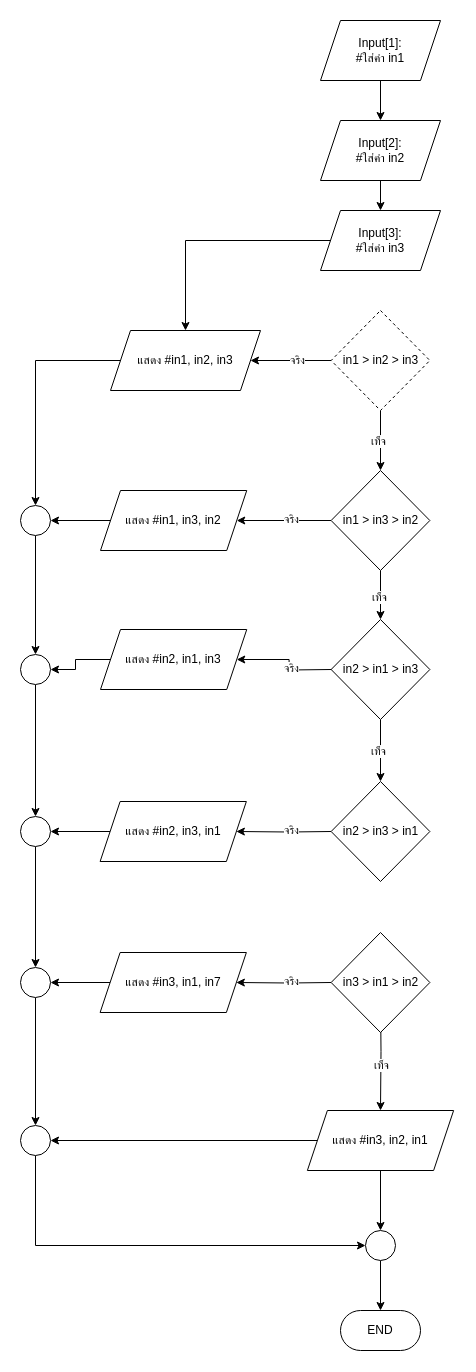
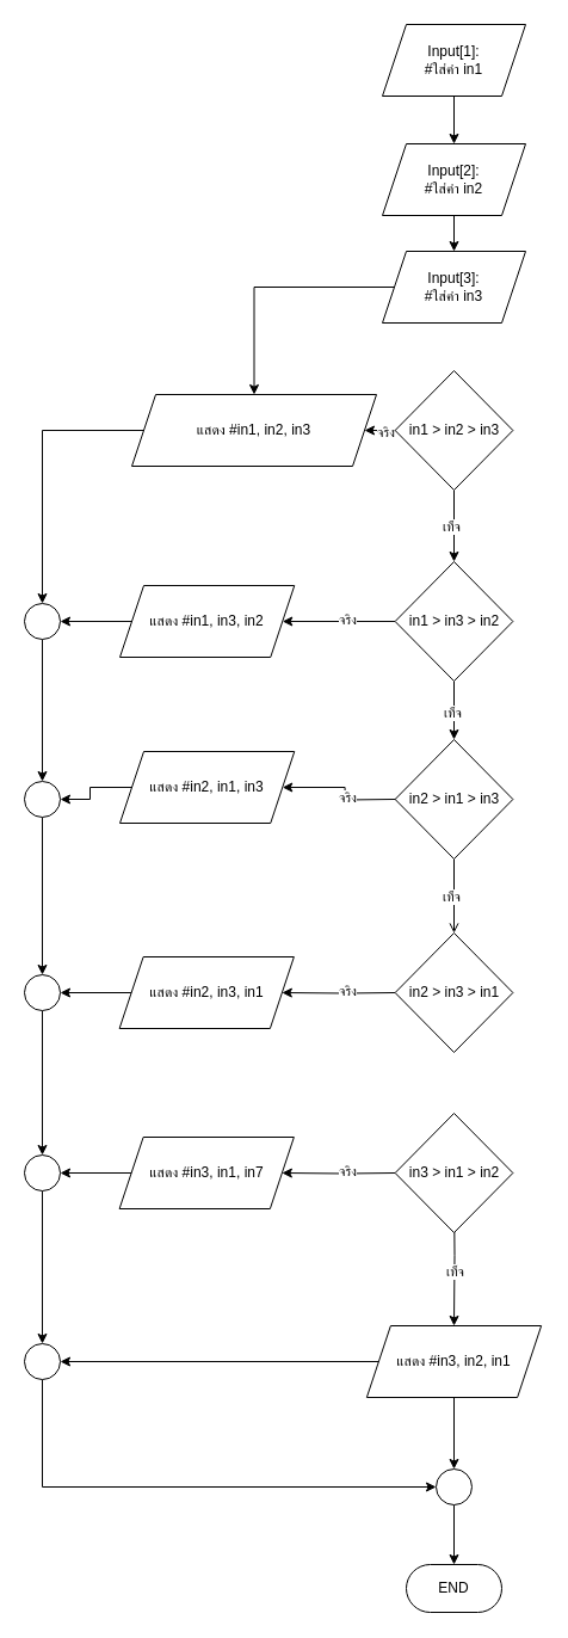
  <mxCell id="0" />
  <mxCell id="1" parent="0" />
  <mxCell id="2" style="edgeStyle=orthogonalEdgeStyle;rounded=0;orthogonalLoop=1;jettySize=auto;html=1;exitX=0.5;exitY=1;exitDx=0;exitDy=0;" parent="1" edge="1"><mxGeometry relative="1" as="geometry"><mxPoint x="380" y="160" as="sourcePoint" /><mxPoint x="380" y="160" as="targetPoint" /></mxGeometry></mxCell>
  <mxCell id="3" value="" style="edgeStyle=orthogonalEdgeStyle;rounded=0;orthogonalLoop=1;jettySize=auto;html=1;" parent="1" source="4" target="6" edge="1"><mxGeometry relative="1" as="geometry" /></mxCell>
  <mxCell id="4" value="Input[1]:&lt;div&gt;#ใส่ค่า in1&lt;/div&gt;" style="shape=parallelogram;perimeter=parallelogramPerimeter;whiteSpace=wrap;html=1;fixedSize=1;" parent="1" vertex="1"><mxGeometry x="320" y="20" width="120" height="60" as="geometry" /></mxCell>
  <mxCell id="5" value="" style="edgeStyle=orthogonalEdgeStyle;rounded=0;orthogonalLoop=1;jettySize=auto;html=1;" parent="1" source="6" target="8" edge="1"><mxGeometry relative="1" as="geometry" /></mxCell>
  <mxCell id="6" value="Input[2]:&lt;div&gt;#ใส่ค่า in2&lt;/div&gt;" style="shape=parallelogram;perimeter=parallelogramPerimeter;whiteSpace=wrap;html=1;fixedSize=1;" parent="1" vertex="1"><mxGeometry x="320" y="120" width="120" height="60" as="geometry" /></mxCell>
  <mxCell id="7" value="" style="edgeStyle=orthogonalEdgeStyle;rounded=0;orthogonalLoop=1;jettySize=auto;html=1;" parent="1" source="8" target="15" edge="1"><mxGeometry relative="1" as="geometry" /></mxCell>
  <mxCell id="8" value="Input[3]:&lt;div&gt;#ใส่ค่า in3&lt;/div&gt;" style="shape=parallelogram;perimeter=parallelogramPerimeter;whiteSpace=wrap;html=1;fixedSize=1;" parent="1" vertex="1"><mxGeometry x="320" y="210" width="120" height="60" as="geometry" /></mxCell>
  <mxCell id="9" value="" style="edgeStyle=orthogonalEdgeStyle;rounded=0;orthogonalLoop=1;jettySize=auto;html=1;" parent="1" source="13" target="20" edge="1"><mxGeometry relative="1" as="geometry" /></mxCell>
  <mxCell id="10" value="เท็จ" style="edgeLabel;html=1;align=center;verticalAlign=middle;resizable=0;points=[];" parent="9" vertex="1" connectable="0"><mxGeometry x="0.011" y="-3" relative="1" as="geometry"><mxPoint as="offset" /></mxGeometry></mxCell>
  <mxCell id="11" value="" style="edgeStyle=orthogonalEdgeStyle;rounded=0;orthogonalLoop=1;jettySize=auto;html=1;" parent="1" source="13" target="15" edge="1"><mxGeometry relative="1" as="geometry" /></mxCell>
  <mxCell id="12" value="จริง" style="edgeLabel;html=1;align=center;verticalAlign=middle;resizable=0;points=[];" parent="11" vertex="1" connectable="0"><mxGeometry x="-0.145" y="-1" relative="1" as="geometry"><mxPoint as="offset" /></mxGeometry></mxCell>
- <mxCell id="13" value="in1 &amp;gt; in2 &amp;gt; in3" style="rhombus;whiteSpace=wrap;html=1;dashed=1;" parent="1" vertex="1"><mxGeometry x="330.63" y="310" width="98.75" height="100" as="geometry" /></mxCell>
+ <mxCell id="13" value="in1 &amp;gt; in2 &amp;gt; in3" style="rhombus;whiteSpace=wrap;html=1;" parent="1" vertex="1"><mxGeometry x="330.63" y="310" width="98.75" height="100" as="geometry" /></mxCell>
  <mxCell id="14" value="" style="edgeStyle=orthogonalEdgeStyle;rounded=0;orthogonalLoop=1;jettySize=auto;html=1;" parent="1" source="15" target="49" edge="1"><mxGeometry relative="1" as="geometry" /></mxCell>
- <mxCell id="15" value="แสดง #in1, in2, in3" style="shape=parallelogram;perimeter=parallelogramPerimeter;whiteSpace=wrap;html=1;fixedSize=1;" parent="1" vertex="1"><mxGeometry x="110" y="330" width="150" height="60" as="geometry" /></mxCell>
+ <mxCell id="15" value="แสดง #in1, in2, in3" style="shape=parallelogram;perimeter=parallelogramPerimeter;whiteSpace=wrap;html=1;fixedSize=1;" parent="1" vertex="1"><mxGeometry x="110" y="330" width="205" height="60" as="geometry" /></mxCell>
  <mxCell id="16" value="" style="edgeStyle=orthogonalEdgeStyle;rounded=0;orthogonalLoop=1;jettySize=auto;html=1;" parent="1" source="20" target="22" edge="1"><mxGeometry relative="1" as="geometry" /></mxCell>
  <mxCell id="17" value="จริง" style="edgeLabel;html=1;align=center;verticalAlign=middle;resizable=0;points=[];" parent="16" vertex="1" connectable="0"><mxGeometry x="-0.16" y="-2" relative="1" as="geometry"><mxPoint as="offset" /></mxGeometry></mxCell>
  <mxCell id="18" value="" style="edgeStyle=orthogonalEdgeStyle;rounded=0;orthogonalLoop=1;jettySize=auto;html=1;" parent="1" source="20" target="25" edge="1"><mxGeometry relative="1" as="geometry" /></mxCell>
  <mxCell id="19" value="เท็จ" style="edgeLabel;html=1;align=center;verticalAlign=middle;resizable=0;points=[];" parent="18" vertex="1" connectable="0"><mxGeometry x="0.067" y="-1" relative="1" as="geometry"><mxPoint as="offset" /></mxGeometry></mxCell>
  <mxCell id="20" value="in1 &amp;gt; in3 &amp;gt; in2" style="rhombus;whiteSpace=wrap;html=1;" parent="1" vertex="1"><mxGeometry x="330.62" y="470" width="98.75" height="100" as="geometry" /></mxCell>
  <mxCell id="21" value="" style="edgeStyle=orthogonalEdgeStyle;rounded=0;orthogonalLoop=1;jettySize=auto;html=1;" parent="1" source="22" target="49" edge="1"><mxGeometry relative="1" as="geometry" /></mxCell>
  <mxCell id="22" value="แสดง #&lt;span style=&quot;background-color: initial;&quot;&gt;in1, in3, in2&lt;/span&gt;" style="shape=parallelogram;perimeter=parallelogramPerimeter;whiteSpace=wrap;html=1;fixedSize=1;" parent="1" vertex="1"><mxGeometry x="100" y="490" width="146.24" height="60" as="geometry" /></mxCell>
- <mxCell id="23" value="" style="edgeStyle=orthogonalEdgeStyle;rounded=0;orthogonalLoop=1;jettySize=auto;html=1;entryX=0.5;entryY=0;entryDx=0;entryDy=0;" parent="1" source="25" target="26" edge="1"><mxGeometry relative="1" as="geometry"><mxPoint x="380" y="780" as="targetPoint" /></mxGeometry></mxCell>
+ <mxCell id="23" value="" style="edgeStyle=orthogonalEdgeStyle;rounded=0;orthogonalLoop=1;jettySize=auto;html=1;entryX=0.5;entryY=0;entryDx=0;entryDy=0;endArrow=open;" parent="1" source="25" target="26" edge="1"><mxGeometry relative="1" as="geometry"><mxPoint x="380" y="780" as="targetPoint" /></mxGeometry></mxCell>
  <mxCell id="24" value="เท็จ" style="edgeLabel;html=1;align=center;verticalAlign=middle;resizable=0;points=[];" parent="23" vertex="1" connectable="0"><mxGeometry x="0.011" y="-3" relative="1" as="geometry"><mxPoint as="offset" /></mxGeometry></mxCell>
  <mxCell id="25" value="&lt;div&gt;&lt;span style=&quot;background-color: initial;&quot;&gt;in2 &amp;gt; in1 &amp;gt; in3&lt;/span&gt;&lt;br&gt;&lt;/div&gt;" style="rhombus;whiteSpace=wrap;html=1;" parent="1" vertex="1"><mxGeometry x="330.63" y="619" width="98.75" height="100" as="geometry" /></mxCell>
  <mxCell id="26" value="&lt;div&gt;&lt;span style=&quot;background-color: initial;&quot;&gt;in2 &amp;gt; in3 &amp;gt; in1&lt;/span&gt;&lt;br&gt;&lt;/div&gt;" style="rhombus;whiteSpace=wrap;html=1;" parent="1" vertex="1"><mxGeometry x="330.63" y="781" width="98.75" height="100" as="geometry" /></mxCell>
  <mxCell id="27" value="" style="edgeStyle=orthogonalEdgeStyle;rounded=0;orthogonalLoop=1;jettySize=auto;html=1;entryX=0.5;entryY=0;entryDx=0;entryDy=0;" parent="1" target="44" edge="1"><mxGeometry relative="1" as="geometry"><mxPoint x="380" y="1099" as="targetPoint" /><mxPoint x="380" y="990.995" as="sourcePoint" /></mxGeometry></mxCell>
  <mxCell id="28" value="เท็จ" style="edgeLabel;html=1;align=center;verticalAlign=middle;resizable=0;points=[];" parent="27" vertex="1" connectable="0"><mxGeometry x="0.011" y="-3" relative="1" as="geometry"><mxPoint y="16" as="offset" /></mxGeometry></mxCell>
  <mxCell id="29" value="in3 &amp;gt; in1 &amp;gt; in2" style="rhombus;whiteSpace=wrap;html=1;" parent="1" vertex="1"><mxGeometry x="330.63" y="932" width="98.75" height="100" as="geometry" /></mxCell>
  <mxCell id="30" value="" style="edgeStyle=orthogonalEdgeStyle;rounded=0;orthogonalLoop=1;jettySize=auto;html=1;" parent="1" target="33" edge="1"><mxGeometry relative="1" as="geometry"><mxPoint x="331" y="669" as="sourcePoint" /></mxGeometry></mxCell>
  <mxCell id="31" value="จริง" style="edgeLabel;html=1;align=center;verticalAlign=middle;resizable=0;points=[];" parent="30" vertex="1" connectable="0"><mxGeometry x="-0.16" y="-2" relative="1" as="geometry"><mxPoint as="offset" /></mxGeometry></mxCell>
  <mxCell id="32" value="" style="edgeStyle=orthogonalEdgeStyle;rounded=0;orthogonalLoop=1;jettySize=auto;html=1;" parent="1" source="33" target="51" edge="1"><mxGeometry relative="1" as="geometry" /></mxCell>
  <mxCell id="33" value="แสดง #in2, in1, in3" style="shape=parallelogram;perimeter=parallelogramPerimeter;whiteSpace=wrap;html=1;fixedSize=1;" parent="1" vertex="1"><mxGeometry x="100" y="629" width="146.24" height="60" as="geometry" /></mxCell>
  <mxCell id="34" value="" style="edgeStyle=orthogonalEdgeStyle;rounded=0;orthogonalLoop=1;jettySize=auto;html=1;" parent="1" target="37" edge="1"><mxGeometry relative="1" as="geometry"><mxPoint x="330.62" y="831" as="sourcePoint" /></mxGeometry></mxCell>
  <mxCell id="35" value="จริง" style="edgeLabel;html=1;align=center;verticalAlign=middle;resizable=0;points=[];" parent="34" vertex="1" connectable="0"><mxGeometry x="-0.16" y="-2" relative="1" as="geometry"><mxPoint as="offset" /></mxGeometry></mxCell>
  <mxCell id="36" value="" style="edgeStyle=orthogonalEdgeStyle;rounded=0;orthogonalLoop=1;jettySize=auto;html=1;" parent="1" source="37" target="53" edge="1"><mxGeometry relative="1" as="geometry" /></mxCell>
  <mxCell id="37" value="แสดง #&lt;span style=&quot;background-color: initial;&quot;&gt;in2, in3, in1&lt;/span&gt;" style="shape=parallelogram;perimeter=parallelogramPerimeter;whiteSpace=wrap;html=1;fixedSize=1;" parent="1" vertex="1"><mxGeometry x="99.62" y="801" width="146.24" height="60" as="geometry" /></mxCell>
  <mxCell id="38" value="" style="edgeStyle=orthogonalEdgeStyle;rounded=0;orthogonalLoop=1;jettySize=auto;html=1;" parent="1" target="41" edge="1"><mxGeometry relative="1" as="geometry"><mxPoint x="330.62" y="982" as="sourcePoint" /></mxGeometry></mxCell>
  <mxCell id="39" value="จริง" style="edgeLabel;html=1;align=center;verticalAlign=middle;resizable=0;points=[];" parent="38" vertex="1" connectable="0"><mxGeometry x="-0.16" y="-2" relative="1" as="geometry"><mxPoint as="offset" /></mxGeometry></mxCell>
  <mxCell id="40" value="" style="edgeStyle=orthogonalEdgeStyle;rounded=0;orthogonalLoop=1;jettySize=auto;html=1;" parent="1" source="41" target="55" edge="1"><mxGeometry relative="1" as="geometry" /></mxCell>
  <mxCell id="41" value="แสดง #in3, in1, in7" style="shape=parallelogram;perimeter=parallelogramPerimeter;whiteSpace=wrap;html=1;fixedSize=1;" parent="1" vertex="1"><mxGeometry x="99.62" y="952" width="146.24" height="60" as="geometry" /></mxCell>
  <mxCell id="42" style="edgeStyle=orthogonalEdgeStyle;rounded=0;orthogonalLoop=1;jettySize=auto;html=1;entryX=1;entryY=0.5;entryDx=0;entryDy=0;" parent="1" source="44" target="57" edge="1"><mxGeometry relative="1" as="geometry" /></mxCell>
  <mxCell id="43" value="" style="edgeStyle=orthogonalEdgeStyle;rounded=0;orthogonalLoop=1;jettySize=auto;html=1;" parent="1" source="44" target="47" edge="1"><mxGeometry relative="1" as="geometry" /></mxCell>
  <mxCell id="44" value="&lt;div style=&quot;text-align: start;&quot;&gt;&lt;span style=&quot;background-color: initial;&quot;&gt;แสดง #&lt;/span&gt;&lt;span style=&quot;background-color: initial; text-align: center;&quot;&gt;in3, in2, in1&lt;/span&gt;&lt;span style=&quot;background-color: initial; text-wrap: nowrap; color: rgba(0, 0, 0, 0); font-family: monospace; font-size: 0px;&quot;&gt;%3CmxGraphModel%3E%3Croot%3E%3CmxCell%20id%3D%220%22%2F%3E%3CmxCell%20id%3D%221%22%20parent%3D%220%22%2F%3E%3CmxCell%20id%3D%222%22%20value%3D%22%E0%B9%81%E0%B8%AA%E0%B8%94%E0%B8%87%20%23in3%2C%20in1%2C%20in2%22%20style%3D%22shape%3Dparallelogram%3Bperimeter%3DparallelogramPerimeter%3BwhiteSpace%3Dwrap%3Bhtml%3D1%3BfixedSize%3D1%3B%22%20vertex%3D%221%22%20parent%3D%221%22%3E%3CmxGeometry%20x%3D%22119.62%22%20y%3D%221022%22%20width%3D%22146.24%22%20height%3D%2260%22%20as%3D%22geometry%22%2F%3E%3C%2FmxCell%3E%3C%2Froot%3E%3C%2FmxGraphModel%3E&lt;/span&gt;&lt;span style=&quot;background-color: initial; text-wrap: nowrap; font-size: 0px;&quot;&gt;&lt;font face=&quot;monospace&quot; color=&quot;rgba(0, 0, 0, 0)&quot;&gt;in3, in2, in1&lt;/font&gt;&lt;/span&gt;&lt;/div&gt;" style="shape=parallelogram;perimeter=parallelogramPerimeter;whiteSpace=wrap;html=1;fixedSize=1;" parent="1" vertex="1"><mxGeometry x="306.88" y="1110" width="146.24" height="60" as="geometry" /></mxCell>
  <mxCell id="45" value="END" style="rounded=1;whiteSpace=wrap;html=1;arcSize=50;" parent="1" vertex="1"><mxGeometry x="340.01" y="1310" width="80" height="40" as="geometry" /></mxCell>
  <mxCell id="46" value="" style="edgeStyle=orthogonalEdgeStyle;rounded=0;orthogonalLoop=1;jettySize=auto;html=1;" parent="1" source="47" target="45" edge="1"><mxGeometry relative="1" as="geometry" /></mxCell>
  <mxCell id="47" value="" style="ellipse;whiteSpace=wrap;html=1;aspect=fixed;" parent="1" vertex="1"><mxGeometry x="365" y="1230" width="30" height="30" as="geometry" /></mxCell>
  <mxCell id="48" value="" style="edgeStyle=orthogonalEdgeStyle;rounded=0;orthogonalLoop=1;jettySize=auto;html=1;" parent="1" source="49" target="51" edge="1"><mxGeometry relative="1" as="geometry" /></mxCell>
  <mxCell id="49" value="" style="ellipse;whiteSpace=wrap;html=1;" parent="1" vertex="1"><mxGeometry x="20" y="505" width="30" height="30" as="geometry" /></mxCell>
  <mxCell id="50" value="" style="edgeStyle=orthogonalEdgeStyle;rounded=0;orthogonalLoop=1;jettySize=auto;html=1;" parent="1" source="51" target="53" edge="1"><mxGeometry relative="1" as="geometry" /></mxCell>
  <mxCell id="51" value="" style="ellipse;whiteSpace=wrap;html=1;" parent="1" vertex="1"><mxGeometry x="20" y="654" width="30" height="30" as="geometry" /></mxCell>
  <mxCell id="52" value="" style="edgeStyle=orthogonalEdgeStyle;rounded=0;orthogonalLoop=1;jettySize=auto;html=1;" parent="1" source="53" target="55" edge="1"><mxGeometry relative="1" as="geometry" /></mxCell>
  <mxCell id="53" value="" style="ellipse;whiteSpace=wrap;html=1;" parent="1" vertex="1"><mxGeometry x="20" y="816" width="30" height="30" as="geometry" /></mxCell>
  <mxCell id="54" value="" style="edgeStyle=orthogonalEdgeStyle;rounded=0;orthogonalLoop=1;jettySize=auto;html=1;" parent="1" source="55" target="57" edge="1"><mxGeometry relative="1" as="geometry" /></mxCell>
  <mxCell id="55" value="" style="ellipse;whiteSpace=wrap;html=1;" parent="1" vertex="1"><mxGeometry x="20" y="967" width="30" height="30" as="geometry" /></mxCell>
  <mxCell id="56" style="edgeStyle=orthogonalEdgeStyle;rounded=0;orthogonalLoop=1;jettySize=auto;html=1;entryX=0;entryY=0.5;entryDx=0;entryDy=0;" parent="1" source="57" target="47" edge="1"><mxGeometry relative="1" as="geometry"><Array as="points"><mxPoint x="35" y="1245" /></Array></mxGeometry></mxCell>
  <mxCell id="57" value="" style="ellipse;whiteSpace=wrap;html=1;" parent="1" vertex="1"><mxGeometry x="20" y="1125" width="30" height="30" as="geometry" /></mxCell>
